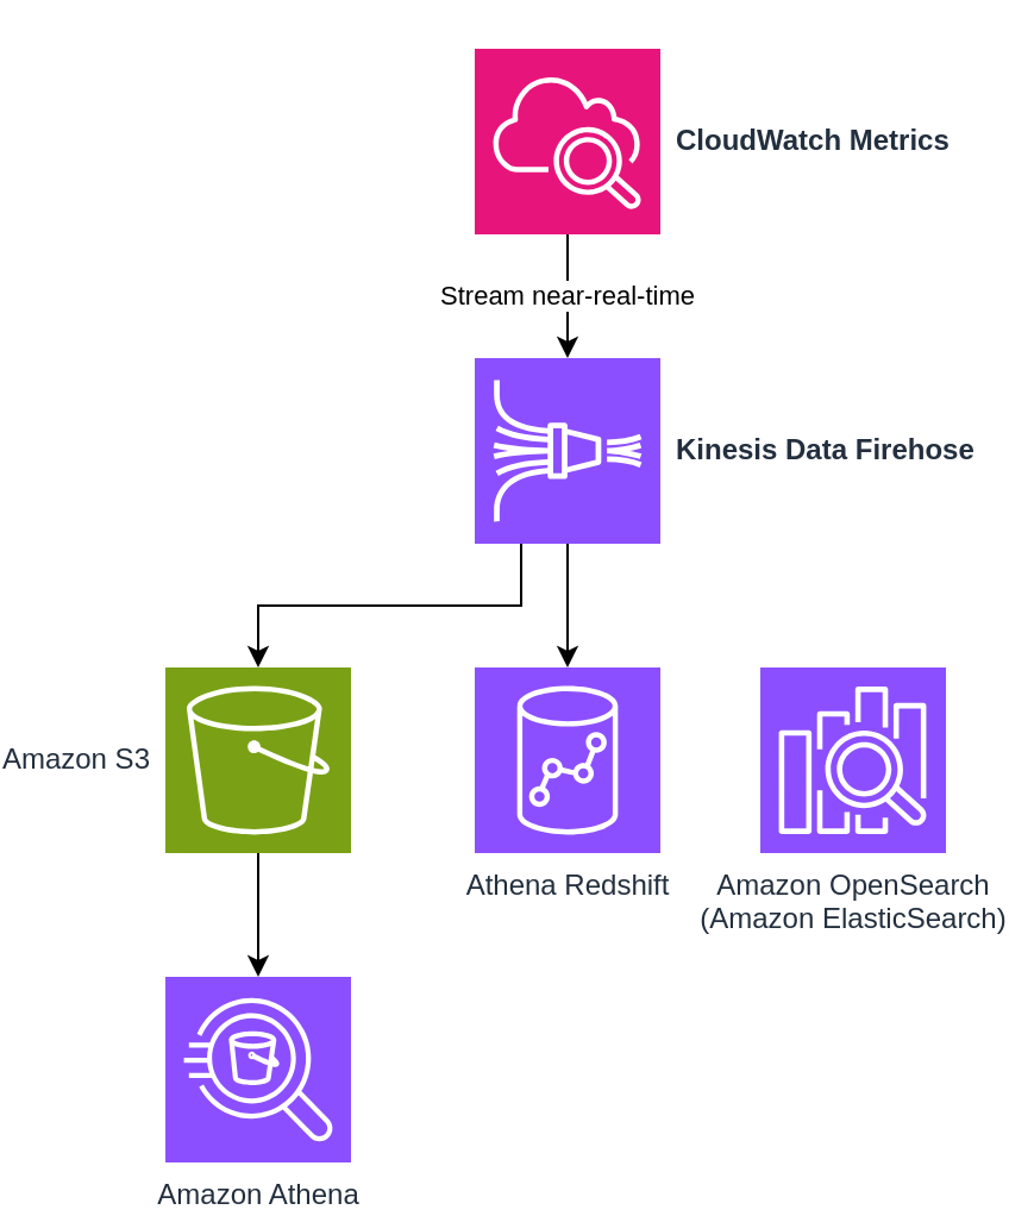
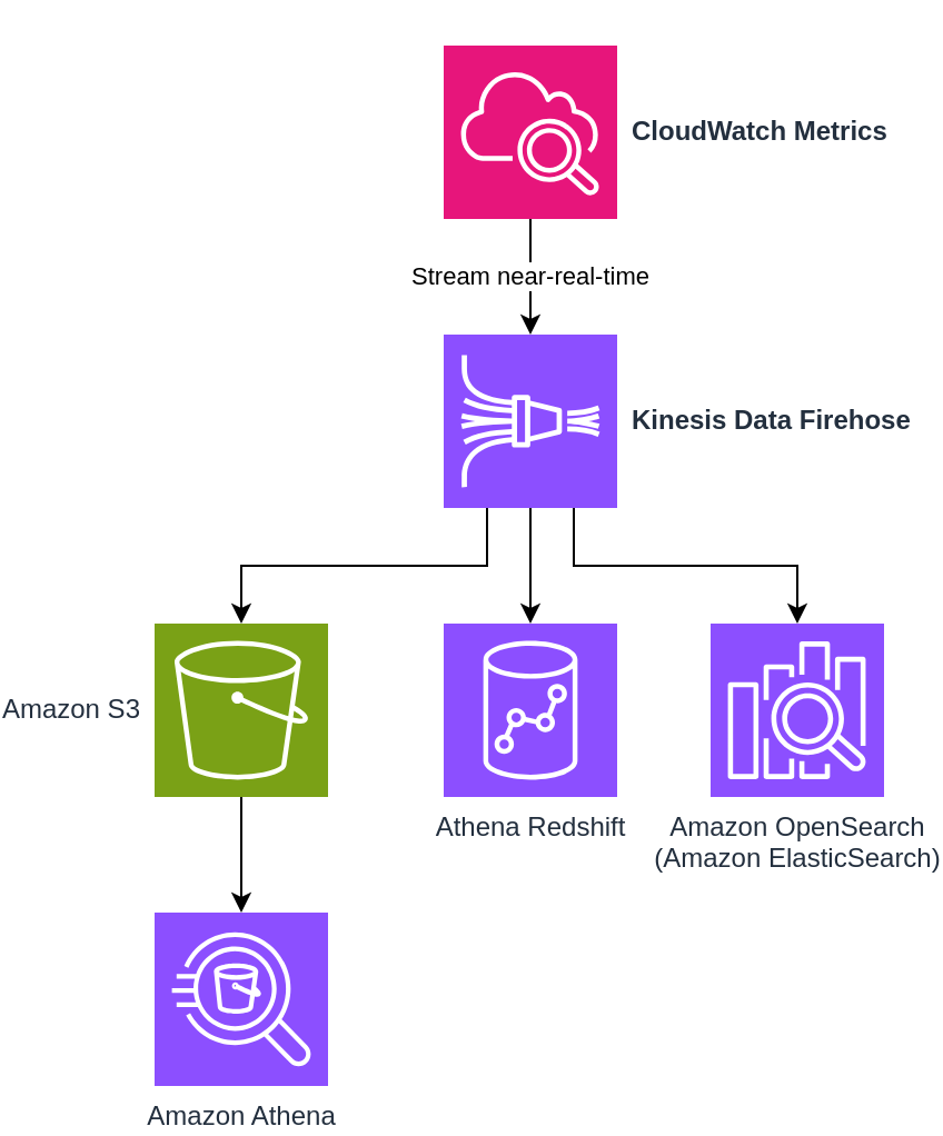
  <mxCell id="0" />
  <mxCell id="1" parent="0" />
  <mxCell id="2" value="Stream near-real-time" style="edgeStyle=orthogonalEdgeStyle;rounded=0;orthogonalLoop=1;jettySize=auto;html=1;" edge="1" parent="1" source="3" target="7"><mxGeometry relative="1" as="geometry" /></mxCell>
  <mxCell id="3" value="CloudWatch Metrics" style="sketch=0;points=[[0,0,0],[0.25,0,0],[0.5,0,0],[0.75,0,0],[1,0,0],[0,1,0],[0.25,1,0],[0.5,1,0],[0.75,1,0],[1,1,0],[0,0.25,0],[0,0.5,0],[0,0.75,0],[1,0.25,0],[1,0.5,0],[1,0.75,0]];points=[[0,0,0],[0.25,0,0],[0.5,0,0],[0.75,0,0],[1,0,0],[0,1,0],[0.25,1,0],[0.5,1,0],[0.75,1,0],[1,1,0],[0,0.25,0],[0,0.5,0],[0,0.75,0],[1,0.25,0],[1,0.5,0],[1,0.75,0]];outlineConnect=0;fontColor=#232F3E;fillColor=#E7157B;strokeColor=#ffffff;dashed=0;verticalLabelPosition=middle;verticalAlign=middle;align=left;html=1;fontSize=12;fontStyle=1;aspect=fixed;shape=mxgraph.aws4.resourceIcon;resIcon=mxgraph.aws4.cloudwatch_2;labelPosition=right;spacingLeft=5;" vertex="1" parent="1"><mxGeometry x="150" y="20" width="78" height="78" as="geometry" /></mxCell>
  <mxCell id="4" style="edgeStyle=orthogonalEdgeStyle;rounded=0;orthogonalLoop=1;jettySize=auto;html=1;" edge="1" parent="1" source="7" target="10"><mxGeometry relative="1" as="geometry" /></mxCell>
  <mxCell id="5" style="edgeStyle=orthogonalEdgeStyle;rounded=0;orthogonalLoop=1;jettySize=auto;html=1;exitX=0.25;exitY=1;exitDx=0;exitDy=0;exitPerimeter=0;" edge="1" parent="1" source="7" target="9"><mxGeometry relative="1" as="geometry" /></mxCell>
+ <mxCell id="6" style="edgeStyle=orthogonalEdgeStyle;rounded=0;orthogonalLoop=1;jettySize=auto;html=1;exitX=0.75;exitY=1;exitDx=0;exitDy=0;exitPerimeter=0;" edge="1" parent="1" source="7" target="11"><mxGeometry relative="1" as="geometry" /></mxCell>
  <mxCell id="7" value="Kinesis Data Firehose" style="sketch=0;points=[[0,0,0],[0.25,0,0],[0.5,0,0],[0.75,0,0],[1,0,0],[0,1,0],[0.25,1,0],[0.5,1,0],[0.75,1,0],[1,1,0],[0,0.25,0],[0,0.5,0],[0,0.75,0],[1,0.25,0],[1,0.5,0],[1,0.75,0]];outlineConnect=0;fontColor=#232F3E;fillColor=#8C4FFF;strokeColor=#ffffff;dashed=0;verticalLabelPosition=middle;verticalAlign=middle;align=left;html=1;fontSize=12;fontStyle=1;aspect=fixed;shape=mxgraph.aws4.resourceIcon;resIcon=mxgraph.aws4.kinesis_data_firehose;labelPosition=right;spacingLeft=5;" vertex="1" parent="1"><mxGeometry x="150" y="150" width="78" height="78" as="geometry" /></mxCell>
  <mxCell id="8" style="edgeStyle=orthogonalEdgeStyle;rounded=0;orthogonalLoop=1;jettySize=auto;html=1;" edge="1" parent="1" source="9" target="12"><mxGeometry relative="1" as="geometry" /></mxCell>
  <mxCell id="9" value="Amazon S3" style="sketch=0;points=[[0,0,0],[0.25,0,0],[0.5,0,0],[0.75,0,0],[1,0,0],[0,1,0],[0.25,1,0],[0.5,1,0],[0.75,1,0],[1,1,0],[0,0.25,0],[0,0.5,0],[0,0.75,0],[1,0.25,0],[1,0.5,0],[1,0.75,0]];outlineConnect=0;fontColor=#232F3E;fillColor=#7AA116;strokeColor=#ffffff;dashed=0;verticalLabelPosition=middle;verticalAlign=middle;align=right;html=1;fontSize=12;fontStyle=0;aspect=fixed;shape=mxgraph.aws4.resourceIcon;resIcon=mxgraph.aws4.s3;labelPosition=left;spacingRight=5;" vertex="1" parent="1"><mxGeometry x="20" y="280" width="78" height="78" as="geometry" /></mxCell>
  <mxCell id="10" value="Athena Redshift" style="sketch=0;points=[[0,0,0],[0.25,0,0],[0.5,0,0],[0.75,0,0],[1,0,0],[0,1,0],[0.25,1,0],[0.5,1,0],[0.75,1,0],[1,1,0],[0,0.25,0],[0,0.5,0],[0,0.75,0],[1,0.25,0],[1,0.5,0],[1,0.75,0]];outlineConnect=0;fontColor=#232F3E;fillColor=#8C4FFF;strokeColor=#ffffff;dashed=0;verticalLabelPosition=bottom;verticalAlign=top;align=center;html=1;fontSize=12;fontStyle=0;aspect=fixed;shape=mxgraph.aws4.resourceIcon;resIcon=mxgraph.aws4.redshift;" vertex="1" parent="1"><mxGeometry x="150" y="280" width="78" height="78" as="geometry" /></mxCell>
  <mxCell id="11" value="Amazon OpenSearch&lt;div&gt;(Amazon ElasticSearch)&lt;/div&gt;" style="sketch=0;points=[[0,0,0],[0.25,0,0],[0.5,0,0],[0.75,0,0],[1,0,0],[0,1,0],[0.25,1,0],[0.5,1,0],[0.75,1,0],[1,1,0],[0,0.25,0],[0,0.5,0],[0,0.75,0],[1,0.25,0],[1,0.5,0],[1,0.75,0]];outlineConnect=0;fontColor=#232F3E;fillColor=#8C4FFF;strokeColor=#ffffff;dashed=0;verticalLabelPosition=bottom;verticalAlign=top;align=center;html=1;fontSize=12;fontStyle=0;aspect=fixed;shape=mxgraph.aws4.resourceIcon;resIcon=mxgraph.aws4.elasticsearch_service;" vertex="1" parent="1"><mxGeometry x="270" y="280" width="78" height="78" as="geometry" /></mxCell>
  <mxCell id="12" value="Amazon Athena" style="sketch=0;points=[[0,0,0],[0.25,0,0],[0.5,0,0],[0.75,0,0],[1,0,0],[0,1,0],[0.25,1,0],[0.5,1,0],[0.75,1,0],[1,1,0],[0,0.25,0],[0,0.5,0],[0,0.75,0],[1,0.25,0],[1,0.5,0],[1,0.75,0]];outlineConnect=0;fontColor=#232F3E;fillColor=#8C4FFF;strokeColor=#ffffff;dashed=0;verticalLabelPosition=bottom;verticalAlign=top;align=center;html=1;fontSize=12;fontStyle=0;aspect=fixed;shape=mxgraph.aws4.resourceIcon;resIcon=mxgraph.aws4.athena;" vertex="1" parent="1"><mxGeometry x="20" y="410" width="78" height="78" as="geometry" /></mxCell>
